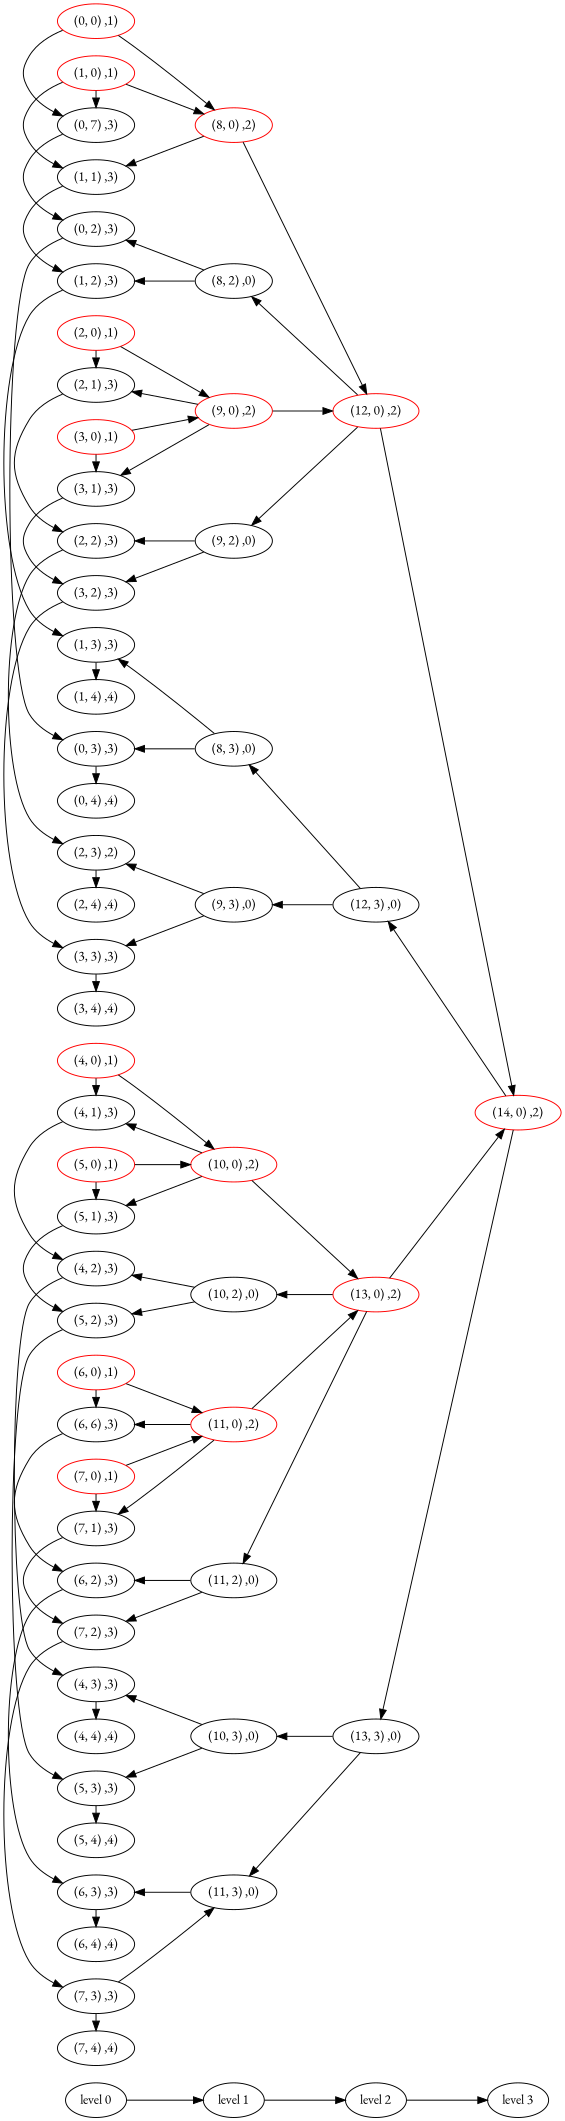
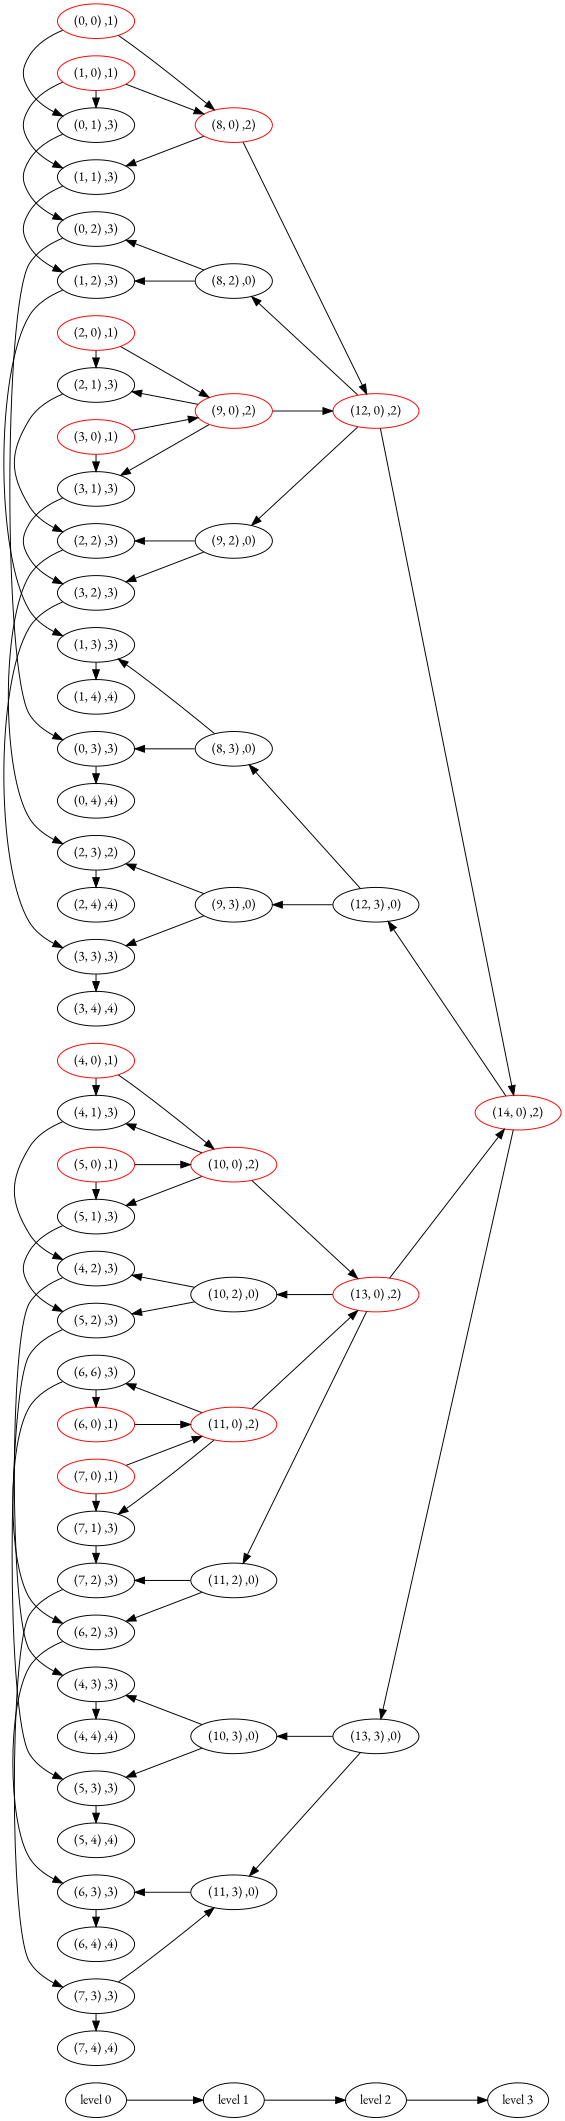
  digraph {
    fontname="EB Garamond"
    rankdir=LR
    ranksep=0.8
    node [fontname="EB Garamond" color=black]
    edge [fontname="EB Garamond"]
    n1 [label="level 0" color=""]
    n2 [color=red label="(0, 0) ,1)"]
-   n3 [label="(0, 7) ,3)"]
+   n3 [label="(0, 1) ,3)"]
    n4 [label="(0, 2) ,3)"]
    n5 [label="(0, 3) ,3)"]
    n6 [label="(0, 4) ,4)"]
    n7 [label="level 1" color=""]
    n8 [color=red label="(8, 0) ,2)"]
    n9 [label="(8, 2) ,0)"]
    n10 [label="(8, 3) ,0)"]
    n11 [label="level 2" color=""]
    n12 [color=red label="(12, 0) ,2)"]
    n13 [label="(12, 3) ,0)"]
    n14 [label="level 3" color=""]
    n15 [color=red label="(14, 0) ,2)"]
    n16 [color=red label="(1, 0) ,1)"]
    n17 [label="(1, 1) ,3)"]
    n18 [label="(1, 2) ,3)"]
    n19 [label="(1, 3) ,3)"]
    n20 [label="(1, 4) ,4)"]
    n21 [color=red label="(2, 0) ,1)"]
    n22 [label="(2, 1) ,3)"]
    n23 [label="(2, 2) ,3)"]
    n24 [label="(2, 3) ,2)"]
    n25 [label="(2, 4) ,4)"]
    n26 [color=red label="(9, 0) ,2)"]
    n27 [label="(9, 2) ,0)"]
    n28 [label="(9, 3) ,0)"]
    n29 [color=red label="(3, 0) ,1)"]
    n30 [label="(3, 1) ,3)"]
    n31 [label="(3, 2) ,3)"]
    n32 [label="(3, 3) ,3)"]
    n33 [label="(3, 4) ,4)"]
    n34 [color=red label="(4, 0) ,1)"]
    n35 [label="(4, 3) ,3)"]
    n36 [label="(4, 1) ,3)"]
    n37 [label="(4, 2) ,3)"]
    n38 [label="(4, 4) ,4)"]
    n39 [color=red label="(10, 0) ,2)"]
    n40 [label="(10, 2) ,0)"]
    n41 [label="(10, 3) ,0)"]
    n42 [color=red label="(13, 0) ,2)"]
    n43 [label="(13, 3) ,0)"]
    n44 [color=red label="(5, 0) ,1)"]
    n45 [label="(5, 1) ,3)"]
    n46 [label="(5, 2) ,3)"]
    n47 [label="(5, 3) ,3)"]
    n48 [label="(5, 4) ,4)"]
    n49 [color=red label="(6, 0) ,1)"]
    n50 [label="(6, 6) ,3)"]
    n51 [label="(11, 3) ,0)"]
    n52 [label="(6, 2) ,3)"]
    n53 [label="(6, 3) ,3)"]
    n54 [label="(6, 4) ,4)"]
    n55 [color=red label="(11, 0) ,2)"]
    n56 [label="(11, 2) ,0)"]
    n57 [color=red label="(7, 0) ,1)"]
    n58 [label="(7, 1) ,3)"]
    n59 [label="(7, 2) ,3)"]
    n60 [label="(7, 3) ,3)"]
    n61 [label="(7, 4) ,4)"]
    subgraph sub_1 {
      rank=same
      n1
      n2
    }
    subgraph sub_2 {
      rank=same
      n1
      n3
    }
    subgraph sub_3 {
      rank=same
      n1
      n4
    }
    subgraph sub_4 {
      rank=same
      n1
      n5
    }
    subgraph sub_5 {
      rank=same
      n1
      n6
    }
    subgraph sub_6 {
      rank=same
      n7
      n8
    }
    subgraph sub_7 {
      rank=same
      n7
      n9
    }
    subgraph sub_8 {
      rank=same
      n7
      n10
    }
    subgraph sub_9 {
      rank=same
      n11
      n12
    }
    subgraph sub_10 {
      rank=same
      n11
      n13
    }
    subgraph sub_11 {
      rank=same
      n14
      n15
    }
    subgraph sub_12 {
      rank=same
      n1
      n16
    }
    subgraph sub_13 {
      rank=same
      n1
      n17
    }
    subgraph sub_14 {
      rank=same
      n1
      n18
    }
    subgraph sub_15 {
      rank=same
      n1
      n19
    }
    subgraph sub_16 {
      rank=same
      n1
      n20
    }
    subgraph sub_17 {
      rank=same
      n1
      n21
    }
    subgraph sub_18 {
      rank=same
      n1
      n22
    }
    subgraph sub_19 {
      rank=same
      n1
      n23
    }
    subgraph sub_20 {
      rank=same
      n1
      n24
    }
    subgraph sub_21 {
      rank=same
      n1
      n25
    }
    subgraph sub_22 {
      rank=same
      n7
      n26
    }
    subgraph sub_23 {
      rank=same
      n7
      n27
    }
    subgraph sub_24 {
      rank=same
      n7
      n28
    }
    subgraph sub_25 {
      rank=same
      n1
      n29
    }
    subgraph sub_26 {
      rank=same
      n1
      n30
    }
    subgraph sub_27 {
      rank=same
      n1
      n31
    }
    subgraph sub_28 {
      rank=same
      n1
      n32
    }
    subgraph sub_29 {
      rank=same
      n1
      n33
    }
    subgraph sub_30 {
      rank=same
      n1
      n34
    }
    subgraph sub_31 {
      rank=same
      n1
      n35
    }
    subgraph sub_32 {
      rank=same
      n1
      n36
    }
    subgraph sub_33 {
      rank=same
      n1
      n37
    }
    subgraph sub_34 {
      rank=same
      n1
      n38
    }
    subgraph sub_35 {
      rank=same
      n7
      n39
    }
    subgraph sub_36 {
      rank=same
      n7
      n40
    }
    subgraph sub_37 {
      rank=same
      n7
      n41
    }
    subgraph sub_38 {
      rank=same
      n11
      n42
    }
    subgraph sub_39 {
      rank=same
      n11
      n43
    }
    subgraph sub_40 {
      rank=same
      n1
      n44
    }
    subgraph sub_41 {
      rank=same
      n1
      n45
    }
    subgraph sub_42 {
      rank=same
      n1
      n46
    }
    subgraph sub_43 {
      rank=same
      n1
      n47
    }
    subgraph sub_44 {
      rank=same
      n1
      n48
    }
    subgraph sub_45 {
      rank=same
      n1
      n49
    }
    subgraph sub_46 {
      rank=same
      n1
      n50
    }
    subgraph sub_47 {
      rank=same
      n7
      n51
    }
    subgraph sub_48 {
      rank=same
      n1
      n52
    }
    subgraph sub_49 {
      rank=same
      n1
      n53
    }
    subgraph sub_50 {
      rank=same
      n1
      n54
    }
    subgraph sub_51 {
      rank=same
      n7
      n55
    }
    subgraph sub_52 {
      rank=same
      n7
      n56
    }
    subgraph sub_53 {
      rank=same
      n1
      n57
    }
    subgraph sub_54 {
      rank=same
      n1
      n58
    }
    subgraph sub_55 {
      rank=same
      n1
      n59
    }
    subgraph sub_56 {
      rank=same
      n1
      n60
    }
    subgraph sub_57 {
      rank=same
      n1
      n61
    }
    n1 -> n7
    n2 -> n3
    n2 -> n8
    n3 -> n4
    n4 -> n5
    n5 -> n6
    n7 -> n11
    n8 -> n12
    n8 -> n17
    n9 -> n4
    n9 -> n18
    n10 -> n5
    n10 -> n19
    n11 -> n14
    n12 -> n9
    n12 -> n15
    n12 -> n27
    n13 -> n10
    n13 -> n28
    n15 -> n13
    n15 -> n43
    n16 -> n3
    n16 -> n8
    n16 -> n17
    n17 -> n18
    n18 -> n19
    n19 -> n20
    n21 -> n22
    n21 -> n26
    n22 -> n23
    n23 -> n24
    n24 -> n25
    n26 -> n12
    n26 -> n22
    n26 -> n30
    n27 -> n23
    n27 -> n31
    n28 -> n24
    n28 -> n32
    n29 -> n26
    n29 -> n30
    n30 -> n31
    n31 -> n32
    n32 -> n33
    n34 -> n36
    n34 -> n39
    n35 -> n38
    n36 -> n37
    n37 -> n35
    n39 -> n36
    n39 -> n42
    n39 -> n45
    n40 -> n37
    n40 -> n46
    n41 -> n35
    n41 -> n47
    n42 -> n15
    n42 -> n40
    n42 -> n56
    n43 -> n41
    n43 -> n51
    n44 -> n39
    n44 -> n45
    n45 -> n46
    n46 -> n47
    n47 -> n48
-   n49 -> n50
+   n50 -> n49
    n49 -> n55
    n50 -> n52
    n51 -> n53
    n52 -> n53
    n53 -> n54
    n55 -> n42
    n55 -> n50
    n55 -> n58
    n56 -> n52
    n56 -> n59
    n57 -> n55
    n57 -> n58
    n58 -> n59
    n59 -> n60
    n60 -> n51
    n60 -> n61
  }
